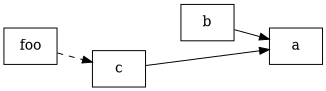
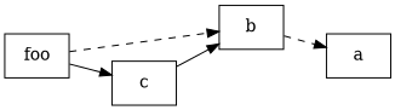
  digraph {
    rankdir=LR
    node [shape=record]
    edge [arrowtail=none style=solid]
    n1 [label=a]
    n2 [label=b]
    n3 [label=c]
    n4 [label=foo]
-   n2 -> n1 [extra="test->test"]
-   n3 -> n1 [extra="compile->compile;test->test"]
-   n4 -> n3 [style=dashed]
+   n2 -> n1 [extra="test->test" style=dashed]
+   n3 -> n2 [extra="compile->compile;test->test"]
+   n4 -> n2 [style=dashed]
+   n4 -> n3
  }
